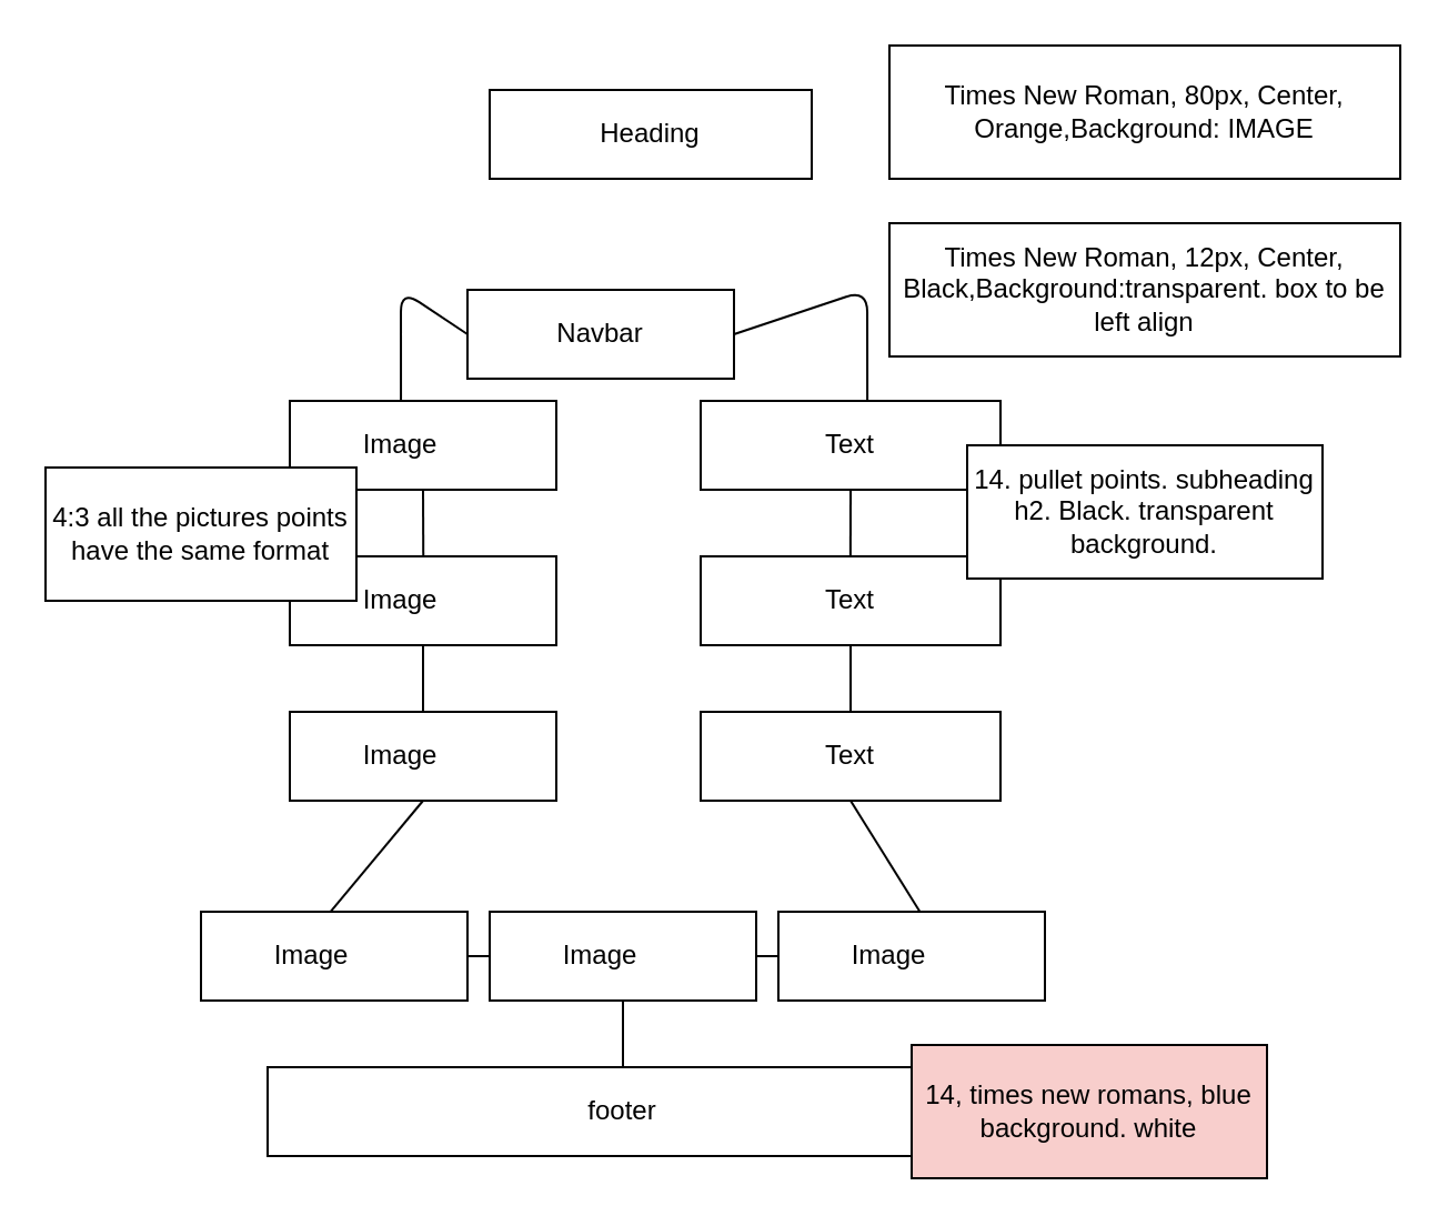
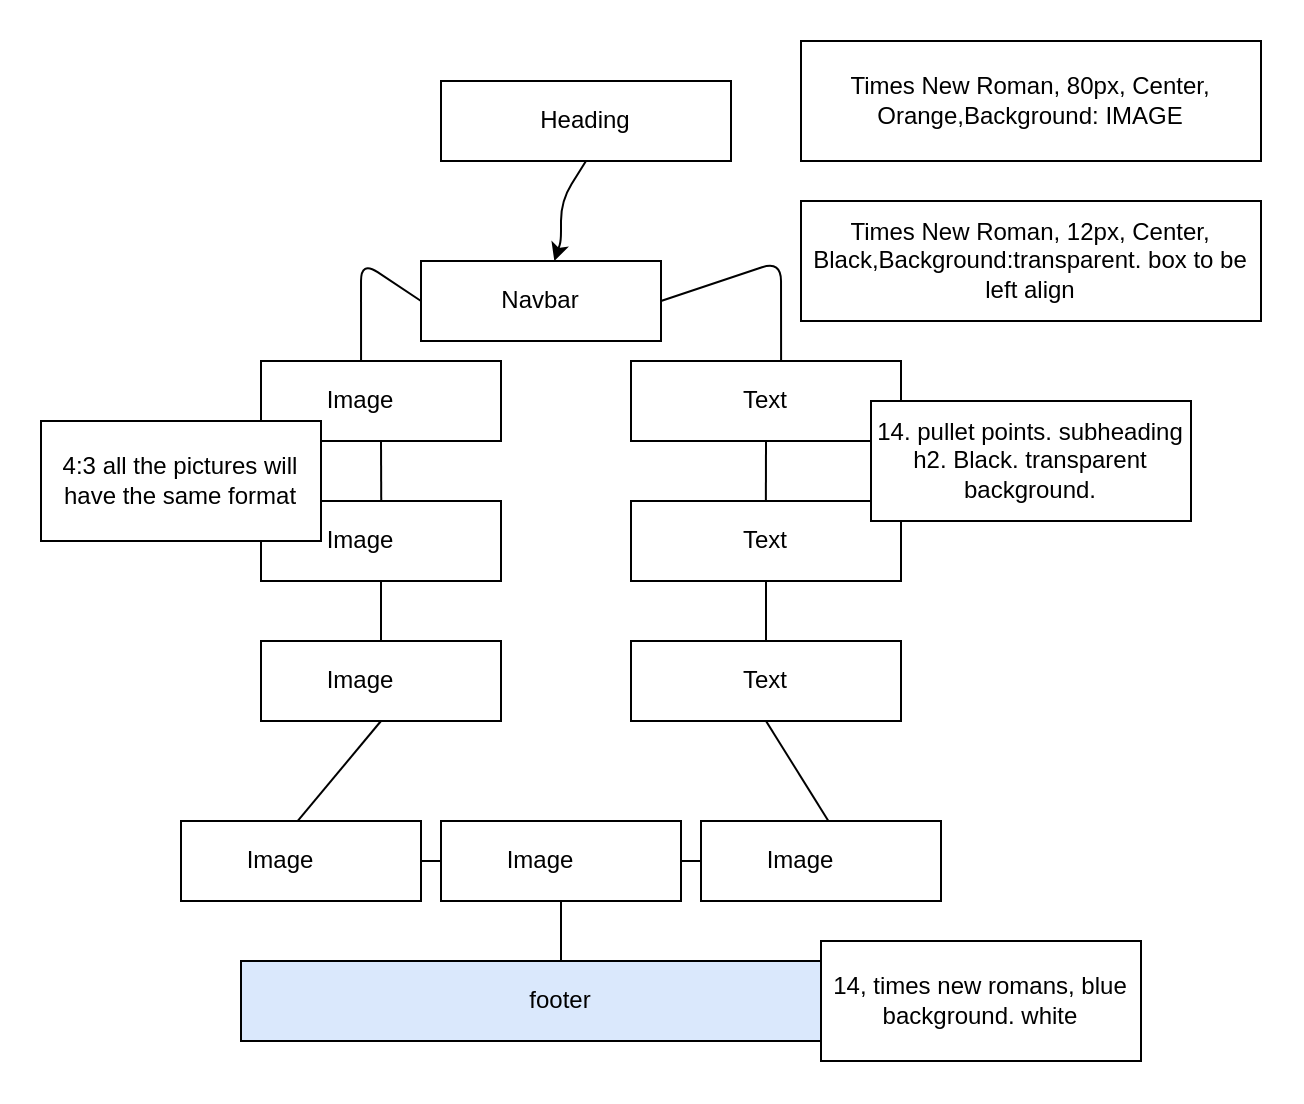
  <mxCell id="0" />
  <mxCell id="1" parent="0" />
+ <mxCell id="2" style="edgeStyle=none;html=1;exitX=0.5;exitY=1;exitDx=0;exitDy=0;" parent="1" source="3" target="6" edge="1"><mxGeometry relative="1" as="geometry"><Array as="points"><mxPoint x="280" y="100" /><mxPoint x="280" y="120" /></Array></mxGeometry></mxCell>
  <mxCell id="3" value="Heading" style="rounded=0;whiteSpace=wrap;html=1;" parent="1" vertex="1"><mxGeometry x="220" y="40" width="145" height="40" as="geometry" /></mxCell>
  <mxCell id="4" style="edgeStyle=none;html=1;exitX=1;exitY=0.5;exitDx=0;exitDy=0;entryX=0.556;entryY=0.25;entryDx=0;entryDy=0;entryPerimeter=0;" parent="1" source="6" target="10" edge="1"><mxGeometry relative="1" as="geometry"><Array as="points"><mxPoint x="390" y="130" /></Array></mxGeometry></mxCell>
  <mxCell id="5" style="edgeStyle=none;html=1;exitX=0;exitY=0.5;exitDx=0;exitDy=0;entryX=0.417;entryY=0.5;entryDx=0;entryDy=0;entryPerimeter=0;" parent="1" source="6" target="8" edge="1"><mxGeometry relative="1" as="geometry"><Array as="points"><mxPoint x="180" y="130" /></Array></mxGeometry></mxCell>
  <mxCell id="6" value="Navbar" style="rounded=0;whiteSpace=wrap;html=1;" parent="1" vertex="1"><mxGeometry x="210" y="130" width="120" height="40" as="geometry" /></mxCell>
  <mxCell id="7" style="edgeStyle=none;html=1;exitX=0.5;exitY=1;exitDx=0;exitDy=0;entryX=0.502;entryY=0.75;entryDx=0;entryDy=0;entryPerimeter=0;" parent="1" source="8" target="12" edge="1"><mxGeometry relative="1" as="geometry" /></mxCell>
  <mxCell id="8" value="Image&lt;span style=&quot;white-space: pre;&quot;&gt;&#09;&lt;/span&gt;" style="rounded=0;whiteSpace=wrap;html=1;" parent="1" vertex="1"><mxGeometry x="130" y="180" width="120" height="40" as="geometry" /></mxCell>
  <mxCell id="9" style="edgeStyle=none;html=1;exitX=0.5;exitY=1;exitDx=0;exitDy=0;entryX=0.499;entryY=0.75;entryDx=0;entryDy=0;entryPerimeter=0;" parent="1" source="10" target="14" edge="1"><mxGeometry relative="1" as="geometry" /></mxCell>
  <mxCell id="10" value="Text" style="rounded=0;whiteSpace=wrap;html=1;" parent="1" vertex="1"><mxGeometry x="315" y="180" width="135" height="40" as="geometry" /></mxCell>
  <mxCell id="11" style="edgeStyle=none;html=1;exitX=0.5;exitY=1;exitDx=0;exitDy=0;entryX=0.5;entryY=1;entryDx=0;entryDy=0;" parent="1" source="12" target="16" edge="1"><mxGeometry relative="1" as="geometry" /></mxCell>
  <mxCell id="12" value="Image&lt;span style=&quot;white-space: pre;&quot;&gt;&#09;&lt;/span&gt;" style="rounded=0;whiteSpace=wrap;html=1;" parent="1" vertex="1"><mxGeometry x="130" y="250" width="120" height="40" as="geometry" /></mxCell>
  <mxCell id="13" style="edgeStyle=none;html=1;exitX=0.5;exitY=1;exitDx=0;exitDy=0;entryX=0.5;entryY=1;entryDx=0;entryDy=0;" parent="1" source="14" target="18" edge="1"><mxGeometry relative="1" as="geometry" /></mxCell>
  <mxCell id="14" value="Text" style="rounded=0;whiteSpace=wrap;html=1;" parent="1" vertex="1"><mxGeometry x="315" y="250" width="135" height="40" as="geometry" /></mxCell>
  <mxCell id="15" style="edgeStyle=none;html=1;exitX=0.5;exitY=1;exitDx=0;exitDy=0;entryX=0.417;entryY=0.25;entryDx=0;entryDy=0;entryPerimeter=0;" parent="1" source="16" target="20" edge="1"><mxGeometry relative="1" as="geometry" /></mxCell>
  <mxCell id="16" value="Image&lt;span style=&quot;white-space: pre;&quot;&gt;&#09;&lt;/span&gt;" style="rounded=0;whiteSpace=wrap;html=1;" parent="1" vertex="1"><mxGeometry x="130" y="320" width="120" height="40" as="geometry" /></mxCell>
  <mxCell id="17" style="edgeStyle=none;html=1;exitX=0.5;exitY=1;exitDx=0;exitDy=0;entryX=0.583;entryY=0.25;entryDx=0;entryDy=0;entryPerimeter=0;" parent="1" source="18" target="24" edge="1"><mxGeometry relative="1" as="geometry" /></mxCell>
  <mxCell id="18" value="Text" style="rounded=0;whiteSpace=wrap;html=1;" parent="1" vertex="1"><mxGeometry x="315" y="320" width="135" height="40" as="geometry" /></mxCell>
  <mxCell id="19" style="edgeStyle=none;html=1;exitX=1;exitY=0.5;exitDx=0;exitDy=0;entryX=1;entryY=0.5;entryDx=0;entryDy=0;" parent="1" source="20" target="23" edge="1"><mxGeometry relative="1" as="geometry" /></mxCell>
  <mxCell id="20" value="Image&lt;span style=&quot;white-space: pre;&quot;&gt;&#09;&lt;/span&gt;" style="rounded=0;whiteSpace=wrap;html=1;" parent="1" vertex="1"><mxGeometry x="90" y="410" width="120" height="40" as="geometry" /></mxCell>
  <mxCell id="21" style="edgeStyle=none;html=1;exitX=0;exitY=0.5;exitDx=0;exitDy=0;entryX=0;entryY=0.5;entryDx=0;entryDy=0;" parent="1" source="24" target="23" edge="1"><mxGeometry relative="1" as="geometry" /></mxCell>
  <mxCell id="22" style="edgeStyle=none;html=1;exitX=0.5;exitY=1;exitDx=0;exitDy=0;entryX=0.5;entryY=1;entryDx=0;entryDy=0;" parent="1" source="23" target="25" edge="1"><mxGeometry relative="1" as="geometry" /></mxCell>
  <mxCell id="23" value="Image&lt;span style=&quot;white-space: pre;&quot;&gt;&#09;&lt;/span&gt;" style="rounded=0;whiteSpace=wrap;html=1;" parent="1" vertex="1"><mxGeometry x="220" y="410" width="120" height="40" as="geometry" /></mxCell>
  <mxCell id="24" value="Image&lt;span style=&quot;white-space: pre;&quot;&gt;&#09;&lt;/span&gt;" style="rounded=0;whiteSpace=wrap;html=1;" parent="1" vertex="1"><mxGeometry x="350" y="410" width="120" height="40" as="geometry" /></mxCell>
- <mxCell id="25" value="footer" style="rounded=0;whiteSpace=wrap;html=1;" parent="1" vertex="1"><mxGeometry x="120" y="480" width="320" height="40" as="geometry" /></mxCell>
+ <mxCell id="25" value="footer" style="rounded=0;whiteSpace=wrap;html=1;fillColor=#dae8fc;" parent="1" vertex="1"><mxGeometry x="120" y="480" width="320" height="40" as="geometry" /></mxCell>
  <mxCell id="26" value="Times New Roman, 80px, Center, Orange,Background: IMAGE" style="rounded=0;whiteSpace=wrap;html=1;" parent="1" vertex="1"><mxGeometry x="400" width="230" height="60" as="geometry" y="20" /></mxCell>
  <mxCell id="27" value="Times New Roman, 12px, Center, Black,Background:transparent. box to be left align" style="rounded=0;whiteSpace=wrap;html=1;" parent="1" vertex="1"><mxGeometry x="400" y="100" width="230" height="60" as="geometry" /></mxCell>
  <mxCell id="28" value="14. pullet points. subheading h2. Black. transparent background." style="rounded=0;whiteSpace=wrap;html=1;" parent="1" vertex="1"><mxGeometry x="435" y="200" width="160" height="60" as="geometry" /></mxCell>
- <mxCell id="29" value="4:3 all the pictures points have the same format" style="rounded=0;whiteSpace=wrap;html=1;" parent="1" vertex="1"><mxGeometry x="20" y="210" width="140" height="60" as="geometry" /></mxCell>
- <mxCell id="30" value="14, times new romans, blue background. white" style="rounded=0;whiteSpace=wrap;html=1;fillColor=#f8cecc;" parent="1" vertex="1"><mxGeometry x="410" y="470" width="160" height="60" as="geometry" /></mxCell>
+ <mxCell id="29" value="4:3 all the pictures will have the same format" style="rounded=0;whiteSpace=wrap;html=1;" parent="1" vertex="1"><mxGeometry x="20" y="210" width="140" height="60" as="geometry" /></mxCell>
+ <mxCell id="30" value="14, times new romans, blue background. white" style="rounded=0;whiteSpace=wrap;html=1;" parent="1" vertex="1"><mxGeometry x="410" y="470" width="160" height="60" as="geometry" /></mxCell>
